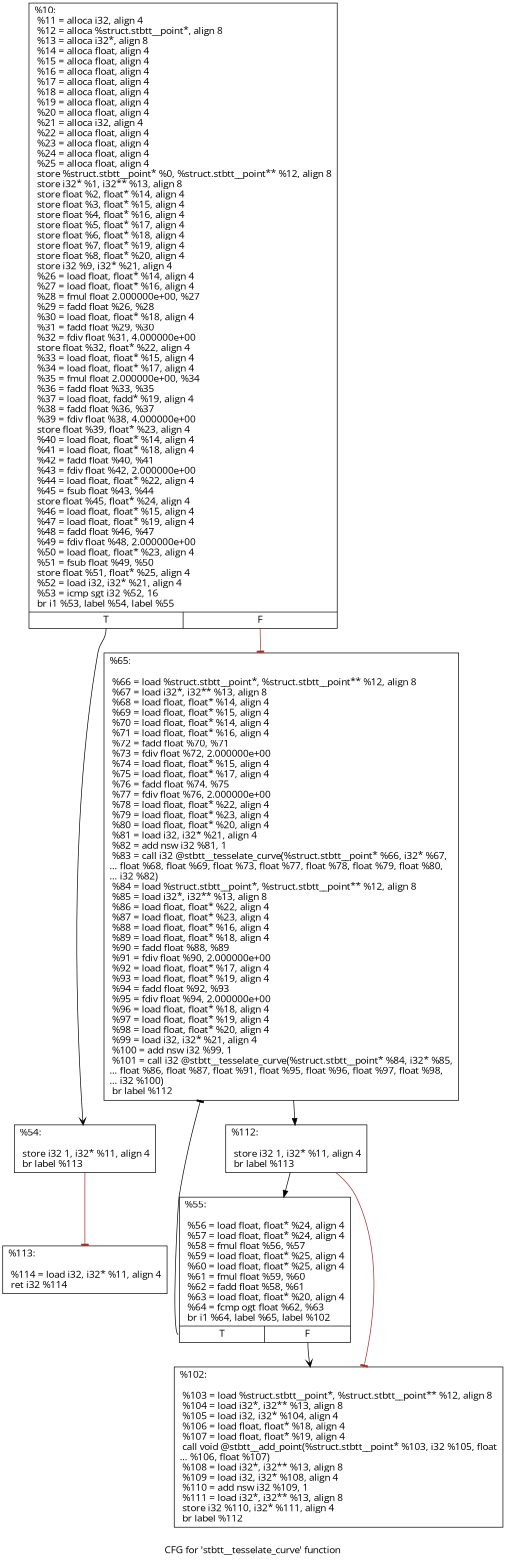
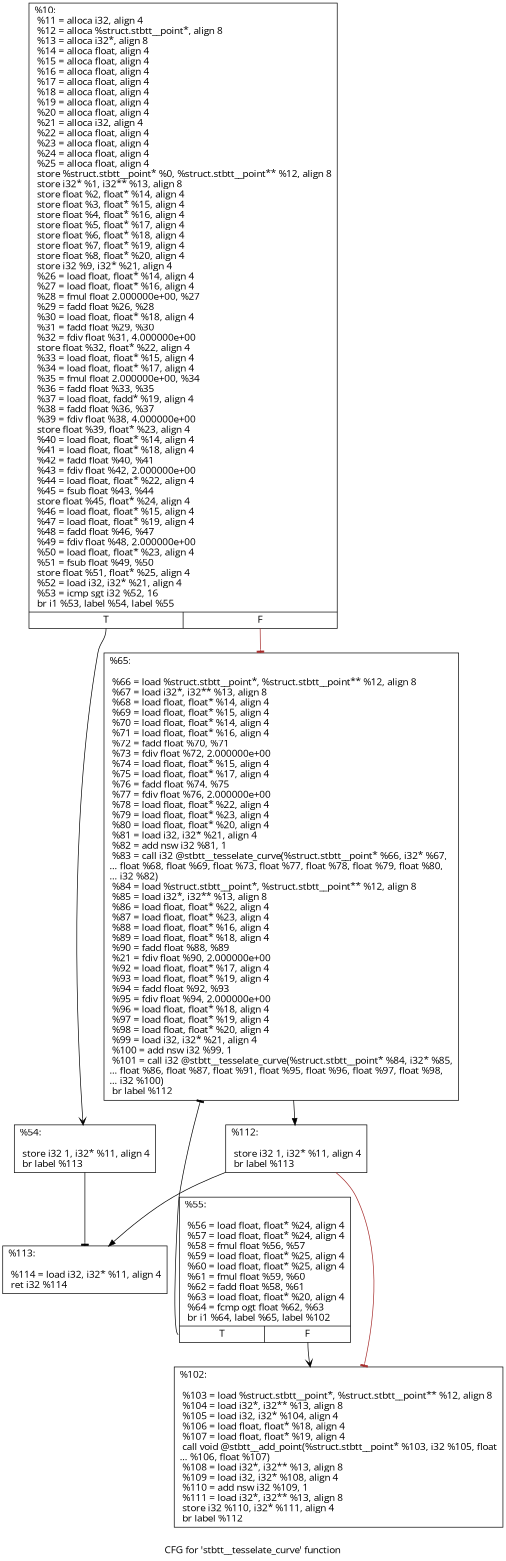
  digraph {
    fontname="Open Sans"
    label="CFG for 'stbtt__tesselate_curve' function"
    node [fontname="Open Sans" shape=record]
    edge [arrowhead=tee color=black fontname="Open Sans"]
    n1 [label="{%10:\l  %11 = alloca i32, align 4\l  %12 = alloca %struct.stbtt__point*, align 8\l  %13 = alloca i32*, align 8\l  %14 = alloca float, align 4\l  %15 = alloca float, align 4\l  %16 = alloca float, align 4\l  %17 = alloca float, align 4\l  %18 = alloca float, align 4\l  %19 = alloca float, align 4\l  %20 = alloca float, align 4\l  %21 = alloca i32, align 4\l  %22 = alloca float, align 4\l  %23 = alloca float, align 4\l  %24 = alloca float, align 4\l  %25 = alloca float, align 4\l  store %struct.stbtt__point* %0, %struct.stbtt__point** %12, align 8\l  store i32* %1, i32** %13, align 8\l  store float %2, float* %14, align 4\l  store float %3, float* %15, align 4\l  store float %4, float* %16, align 4\l  store float %5, float* %17, align 4\l  store float %6, float* %18, align 4\l  store float %7, float* %19, align 4\l  store float %8, float* %20, align 4\l  store i32 %9, i32* %21, align 4\l  %26 = load float, float* %14, align 4\l  %27 = load float, float* %16, align 4\l  %28 = fmul float 2.000000e+00, %27\l  %29 = fadd float %26, %28\l  %30 = load float, float* %18, align 4\l  %31 = fadd float %29, %30\l  %32 = fdiv float %31, 4.000000e+00\l  store float %32, float* %22, align 4\l  %33 = load float, float* %15, align 4\l  %34 = load float, float* %17, align 4\l  %35 = fmul float 2.000000e+00, %34\l  %36 = fadd float %33, %35\l  %37 = load float, fadd* %19, align 4\l  %38 = fadd float %36, %37\l  %39 = fdiv float %38, 4.000000e+00\l  store float %39, float* %23, align 4\l  %40 = load float, float* %14, align 4\l  %41 = load float, float* %18, align 4\l  %42 = fadd float %40, %41\l  %43 = fdiv float %42, 2.000000e+00\l  %44 = load float, float* %22, align 4\l  %45 = fsub float %43, %44\l  store float %45, float* %24, align 4\l  %46 = load float, float* %15, align 4\l  %47 = load float, float* %19, align 4\l  %48 = fadd float %46, %47\l  %49 = fdiv float %48, 2.000000e+00\l  %50 = load float, float* %23, align 4\l  %51 = fsub float %49, %50\l  store float %51, float* %25, align 4\l  %52 = load i32, i32* %21, align 4\l  %53 = icmp sgt i32 %52, 16\l  br i1 %53, label %54, label %55\l|{<s0>T|<s1>F}}"]
    n2 [label="{%54:\l\l  store i32 1, i32* %11, align 4\l  br label %113\l}"]
-   n3 [label="{%65:\l\l  %66 = load %struct.stbtt__point*, %struct.stbtt__point** %12, align 8\l  %67 = load i32*, i32** %13, align 8\l  %68 = load float, float* %14, align 4\l  %69 = load float, float* %15, align 4\l  %70 = load float, float* %14, align 4\l  %71 = load float, float* %16, align 4\l  %72 = fadd float %70, %71\l  %73 = fdiv float %72, 2.000000e+00\l  %74 = load float, float* %15, align 4\l  %75 = load float, float* %17, align 4\l  %76 = fadd float %74, %75\l  %77 = fdiv float %76, 2.000000e+00\l  %78 = load float, float* %22, align 4\l  %79 = load float, float* %23, align 4\l  %80 = load float, float* %20, align 4\l  %81 = load i32, i32* %21, align 4\l  %82 = add nsw i32 %81, 1\l  %83 = call i32 @stbtt__tesselate_curve(%struct.stbtt__point* %66, i32* %67,\l... float %68, float %69, float %73, float %77, float %78, float %79, float %80,\l... i32 %82)\l  %84 = load %struct.stbtt__point*, %struct.stbtt__point** %12, align 8\l  %85 = load i32*, i32** %13, align 8\l  %86 = load float, float* %22, align 4\l  %87 = load float, float* %23, align 4\l  %88 = load float, float* %16, align 4\l  %89 = load float, float* %18, align 4\l  %90 = fadd float %88, %89\l  %91 = fdiv float %90, 2.000000e+00\l  %92 = load float, float* %17, align 4\l  %93 = load float, float* %19, align 4\l  %94 = fadd float %92, %93\l  %95 = fdiv float %94, 2.000000e+00\l  %96 = load float, float* %18, align 4\l  %97 = load float, float* %19, align 4\l  %98 = load float, float* %20, align 4\l  %99 = load i32, i32* %21, align 4\l  %100 = add nsw i32 %99, 1\l  %101 = call i32 @stbtt__tesselate_curve(%struct.stbtt__point* %84, i32* %85,\l... float %86, float %87, float %91, float %95, float %96, float %97, float %98,\l... i32 %100)\l  br label %112\l}"]
+   n3 [label="{%65:\l\l  %66 = load %struct.stbtt__point*, %struct.stbtt__point** %12, align 8\l  %67 = load i32*, i32** %13, align 8\l  %68 = load float, float* %14, align 4\l  %69 = load float, float* %15, align 4\l  %70 = load float, float* %14, align 4\l  %71 = load float, float* %16, align 4\l  %72 = fadd float %70, %71\l  %73 = fdiv float %72, 2.000000e+00\l  %74 = load float, float* %15, align 4\l  %75 = load float, float* %17, align 4\l  %76 = fadd float %74, %75\l  %77 = fdiv float %76, 2.000000e+00\l  %78 = load float, float* %22, align 4\l  %79 = load float, float* %23, align 4\l  %80 = load float, float* %20, align 4\l  %81 = load i32, i32* %21, align 4\l  %82 = add nsw i32 %81, 1\l  %83 = call i32 @stbtt__tesselate_curve(%struct.stbtt__point* %66, i32* %67,\l... float %68, float %69, float %73, float %77, float %78, float %79, float %80,\l... i32 %82)\l  %84 = load %struct.stbtt__point*, %struct.stbtt__point** %12, align 8\l  %85 = load i32*, i32** %13, align 8\l  %86 = load float, float* %22, align 4\l  %87 = load float, float* %23, align 4\l  %88 = load float, float* %16, align 4\l  %89 = load float, float* %18, align 4\l  %90 = fadd float %88, %89\l  %21 = fdiv float %90, 2.000000e+00\l  %92 = load float, float* %17, align 4\l  %93 = load float, float* %19, align 4\l  %94 = fadd float %92, %93\l  %95 = fdiv float %94, 2.000000e+00\l  %96 = load float, float* %18, align 4\l  %97 = load float, float* %19, align 4\l  %98 = load float, float* %20, align 4\l  %99 = load i32, i32* %21, align 4\l  %100 = add nsw i32 %99, 1\l  %101 = call i32 @stbtt__tesselate_curve(%struct.stbtt__point* %84, i32* %85,\l... float %86, float %87, float %91, float %95, float %96, float %97, float %98,\l... i32 %100)\l  br label %112\l}"]
    n4 [label="{%113:\l\l  %114 = load i32, i32* %11, align 4\l  ret i32 %114\l}"]
    n5 [label="{%55:\l\l  %56 = load float, float* %24, align 4\l  %57 = load float, float* %24, align 4\l  %58 = fmul float %56, %57\l  %59 = load float, float* %25, align 4\l  %60 = load float, float* %25, align 4\l  %61 = fmul float %59, %60\l  %62 = fadd float %58, %61\l  %63 = load float, float* %20, align 4\l  %64 = fcmp ogt float %62, %63\l  br i1 %64, label %65, label %102\l|{<s0>T|<s1>F}}"]
    n6 [label="{%102:\l\l  %103 = load %struct.stbtt__point*, %struct.stbtt__point** %12, align 8\l  %104 = load i32*, i32** %13, align 8\l  %105 = load i32, i32* %104, align 4\l  %106 = load float, float* %18, align 4\l  %107 = load float, float* %19, align 4\l  call void @stbtt__add_point(%struct.stbtt__point* %103, i32 %105, float\l... %106, float %107)\l  %108 = load i32*, i32** %13, align 8\l  %109 = load i32, i32* %108, align 4\l  %110 = add nsw i32 %109, 1\l  %111 = load i32*, i32** %13, align 8\l  store i32 %110, i32* %111, align 4\l  br label %112\l}"]
    n7 [label="{%112:\l\l  store i32 1, i32* %11, align 4\l  br label %113\l}"]
    n1 -> n2 [arrowhead=vee tailport=s0]
    n1 -> n3 [color=brown tailport=s1]
-   n2 -> n4 [color=brown]
+   n2 -> n4
    n3 -> n7 [arrowhead=normal]
    n5 -> n3 [tailport=s0]
    n5 -> n6 [arrowhead=vee tailport=s1]
-   n7 -> n5 [arrowhead=normal]
+   n7 -> n4 [arrowhead=normal]
    n7 -> n6 [color=brown]
  }
